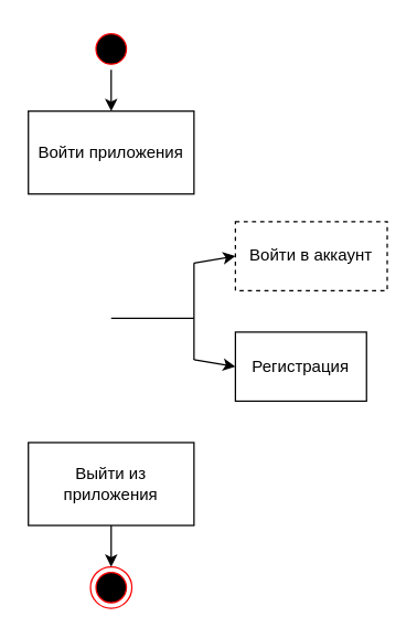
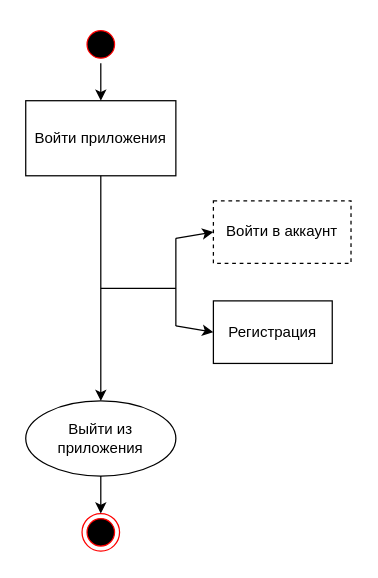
  <mxCell id="0" />
  <mxCell id="1" parent="0" />
  <mxCell id="2" value="Войти приложения" style="rounded=0;whiteSpace=wrap;html=1;" parent="1" vertex="1"><mxGeometry x="20" y="80" width="120" height="60" as="geometry" /></mxCell>
  <mxCell id="3" value="Войти в аккаунт" style="html=1;whiteSpace=wrap;dashed=1;" parent="1" vertex="1"><mxGeometry x="170" y="160" width="110" height="50" as="geometry" /></mxCell>
+ <mxCell id="4" value="" style="edgeStyle=orthogonalEdgeStyle;rounded=0;orthogonalLoop=1;jettySize=auto;html=1;entryX=0.5;entryY=0;entryDx=0;entryDy=0;exitX=0.5;exitY=1;exitDx=0;exitDy=0;" parent="1" source="2" target="9" edge="1"><mxGeometry relative="1" as="geometry"><mxPoint x="80" y="680" as="targetPoint" /><Array as="points"><mxPoint x="80" y="320" /><mxPoint x="80" y="320" /></Array><mxPoint x="80" y="600" as="sourcePoint" /></mxGeometry></mxCell>
  <mxCell id="5" value="" style="ellipse;html=1;shape=endState;fillColor=#000000;strokeColor=#ff0000;" parent="1" vertex="1"><mxGeometry x="65" y="410" width="30" height="30" as="geometry" /></mxCell>
  <mxCell id="6" style="edgeStyle=orthogonalEdgeStyle;rounded=0;orthogonalLoop=1;jettySize=auto;html=1;entryX=0.5;entryY=0;entryDx=0;entryDy=0;" parent="1" source="7" target="2" edge="1"><mxGeometry relative="1" as="geometry" /></mxCell>
  <mxCell id="7" value="" style="ellipse;html=1;shape=startState;fillColor=#000000;strokeColor=#ff0000;" parent="1" vertex="1"><mxGeometry x="65" y="20" width="30" height="30" as="geometry" /></mxCell>
  <mxCell id="8" style="edgeStyle=orthogonalEdgeStyle;rounded=0;orthogonalLoop=1;jettySize=auto;html=1;entryX=0.5;entryY=0;entryDx=0;entryDy=0;" parent="1" source="9" target="5" edge="1"><mxGeometry relative="1" as="geometry" /></mxCell>
- <mxCell id="9" value="Выйти из приложения" style="rounded=0;whiteSpace=wrap;html=1;" parent="1" vertex="1"><mxGeometry x="20" y="320" width="120" height="60" as="geometry" /></mxCell>
+ <mxCell id="9" value="Выйти из приложения" style="ellipse;whiteSpace=wrap;html=1;" parent="1" vertex="1"><mxGeometry x="20" y="320" width="120" height="60" as="geometry" /></mxCell>
  <mxCell id="10" value="Регистрация" style="html=1;whiteSpace=wrap;" vertex="1" parent="1"><mxGeometry x="170" y="240" width="95" height="50" as="geometry" /></mxCell>
  <mxCell id="11" value="" style="endArrow=none;html=1;rounded=0;" edge="1" parent="1"><mxGeometry width="50" height="50" relative="1" as="geometry"><mxPoint x="80" y="230" as="sourcePoint" /><mxPoint x="140" y="230" as="targetPoint" /></mxGeometry></mxCell>
  <mxCell id="12" value="" style="endArrow=none;html=1;rounded=0;" edge="1" parent="1"><mxGeometry width="50" height="50" relative="1" as="geometry"><mxPoint x="140" y="260" as="sourcePoint" /><mxPoint x="140" y="190" as="targetPoint" /></mxGeometry></mxCell>
  <mxCell id="13" value="" style="endArrow=classic;html=1;rounded=0;entryX=0;entryY=0.5;entryDx=0;entryDy=0;" edge="1" parent="1" target="3"><mxGeometry width="50" height="50" relative="1" as="geometry"><mxPoint x="140" y="190" as="sourcePoint" /><mxPoint x="50" y="350" as="targetPoint" /></mxGeometry></mxCell>
  <mxCell id="14" value="" style="endArrow=classic;html=1;rounded=0;entryX=0;entryY=0.5;entryDx=0;entryDy=0;" edge="1" parent="1" target="10"><mxGeometry width="50" height="50" relative="1" as="geometry"><mxPoint x="140" y="260" as="sourcePoint" /><mxPoint x="50" y="350" as="targetPoint" /></mxGeometry></mxCell>
